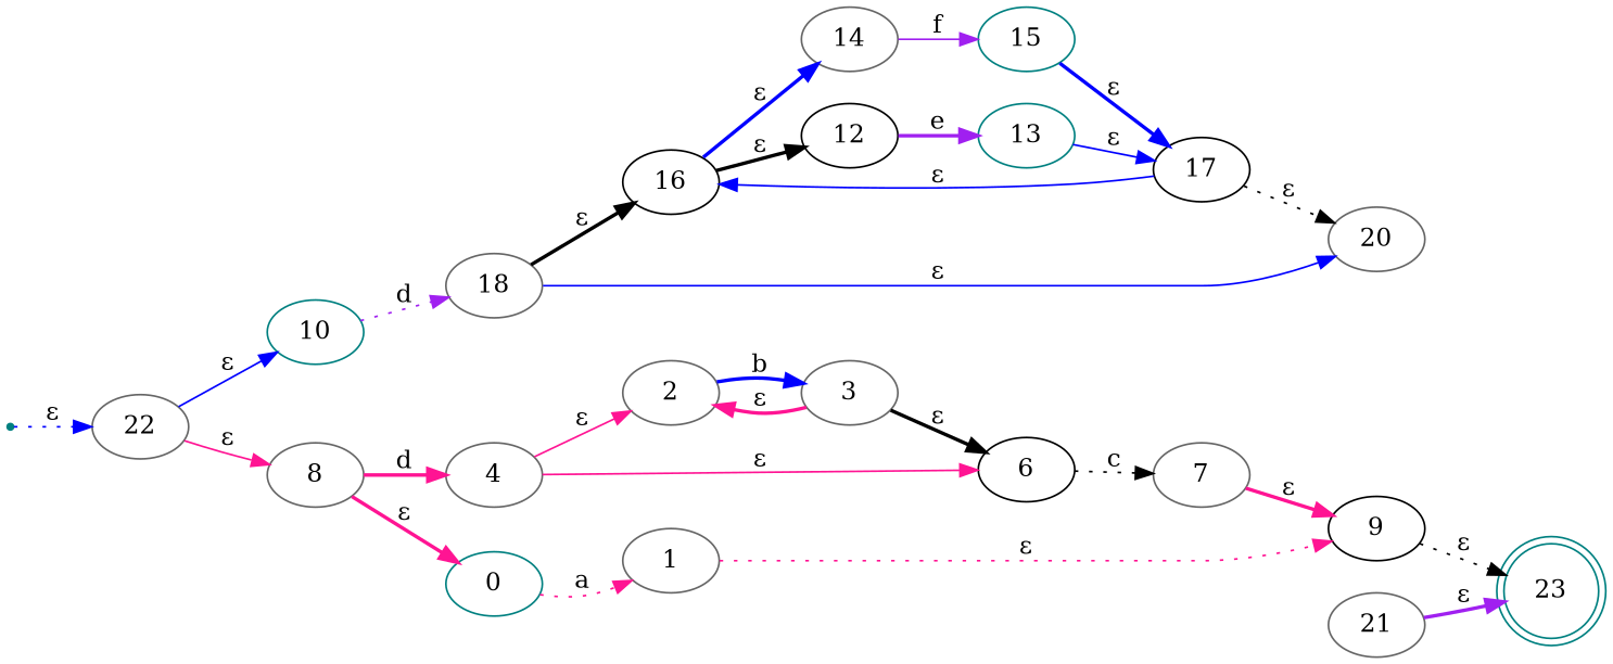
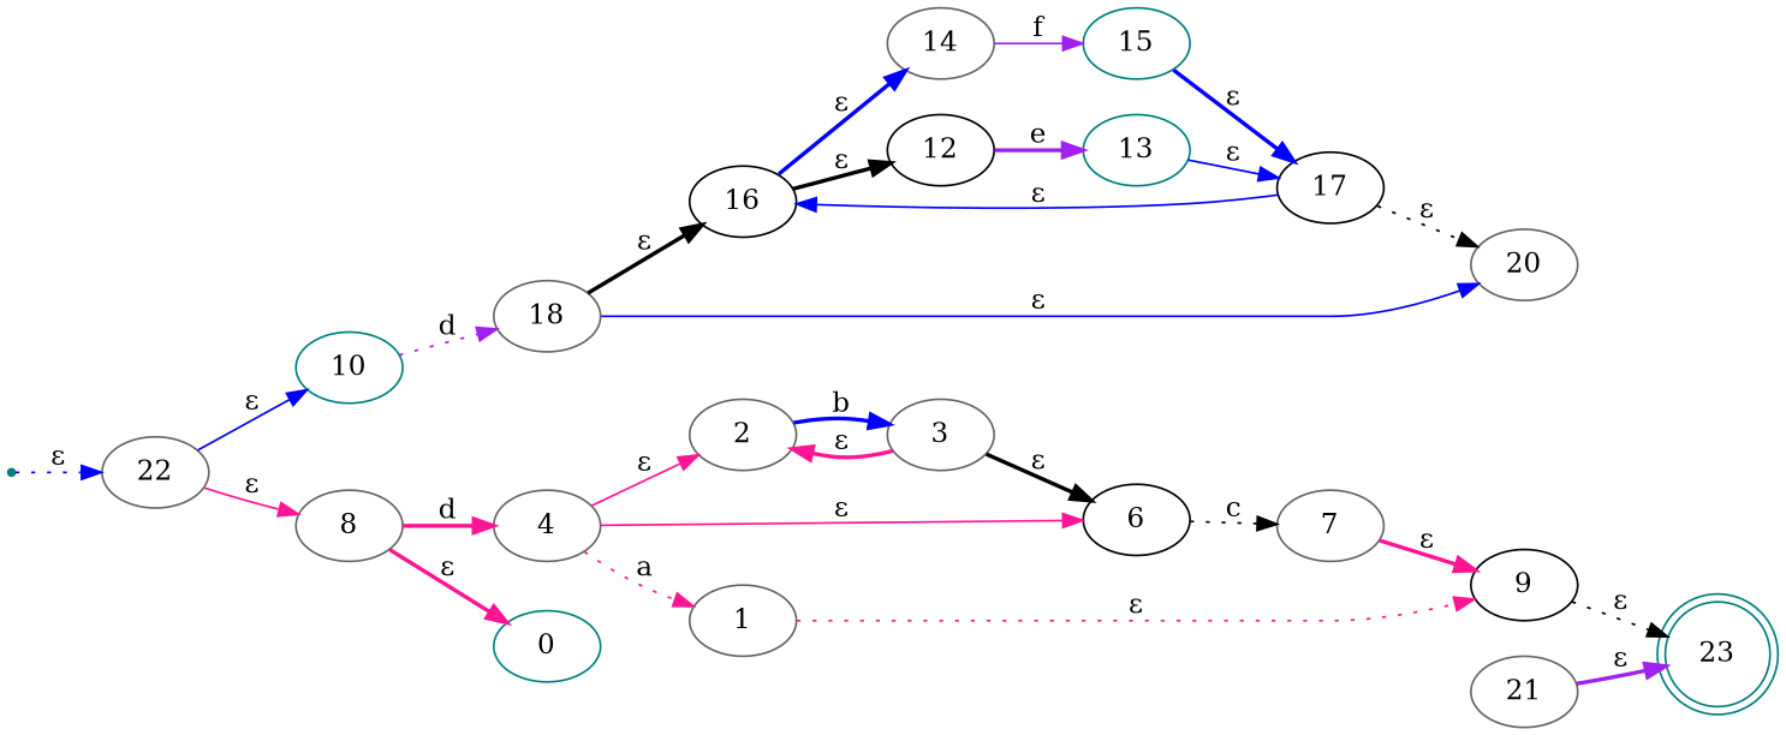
  digraph {
    rankdir=LR
    node [color=gray40]
    edge [color=deeppink style=bold]
    start [color=teal shape=point]
    22
    10 [color=teal]
    8
    23 [color=teal shape=doublecircle]
    18
    4
    0 [color=teal]
    16 [color=black]
    20
    14
    12 [color=black]
    15 [color=teal]
    17 [color=black]
    13 [color=teal]
    21
    2
    3
    6 [color=black]
    7
    9 [color=black]
    1
    start -> 22 [color=blue label="ε" style=dotted]
    22 -> 10 [color=blue label="ε" style=solid]
    22 -> 8 [label="ε" style=solid]
    10 -> 18 [color=purple label=d style=dotted]
    8 -> 4 [label=d]
    8 -> 0 [label="ε"]
    18 -> 16 [color=black label="ε"]
    18 -> 20 [color=blue label="ε" style=solid]
    4 -> 2 [label="ε" style=solid]
    4 -> 6 [label="ε" style=solid]
-   0 -> 1 [label=a style=dotted]
+   4 -> 1 [label=a style=dotted]
    16 -> 14 [color=blue label="ε"]
    16 -> 12 [color=black label="ε"]
    14 -> 15 [color=purple label=f style=solid]
    12 -> 13 [color=purple label=e]
    15 -> 17 [color=blue label="ε"]
    17 -> 16 [color=blue label="ε" style=solid]
    17 -> 20 [color=black label="ε" style=dotted]
    13 -> 17 [color=blue label="ε" style=solid]
    21 -> 23 [color=purple label="ε"]
    2 -> 3 [color=blue label=b]
    3 -> 2 [label="ε"]
    3 -> 6 [color=black label="ε"]
    6 -> 7 [color=black label=c style=dotted]
    7 -> 9 [label="ε"]
    9 -> 23 [color=black label="ε" style=dotted]
    1 -> 9 [label="ε" style=dotted]
  }
